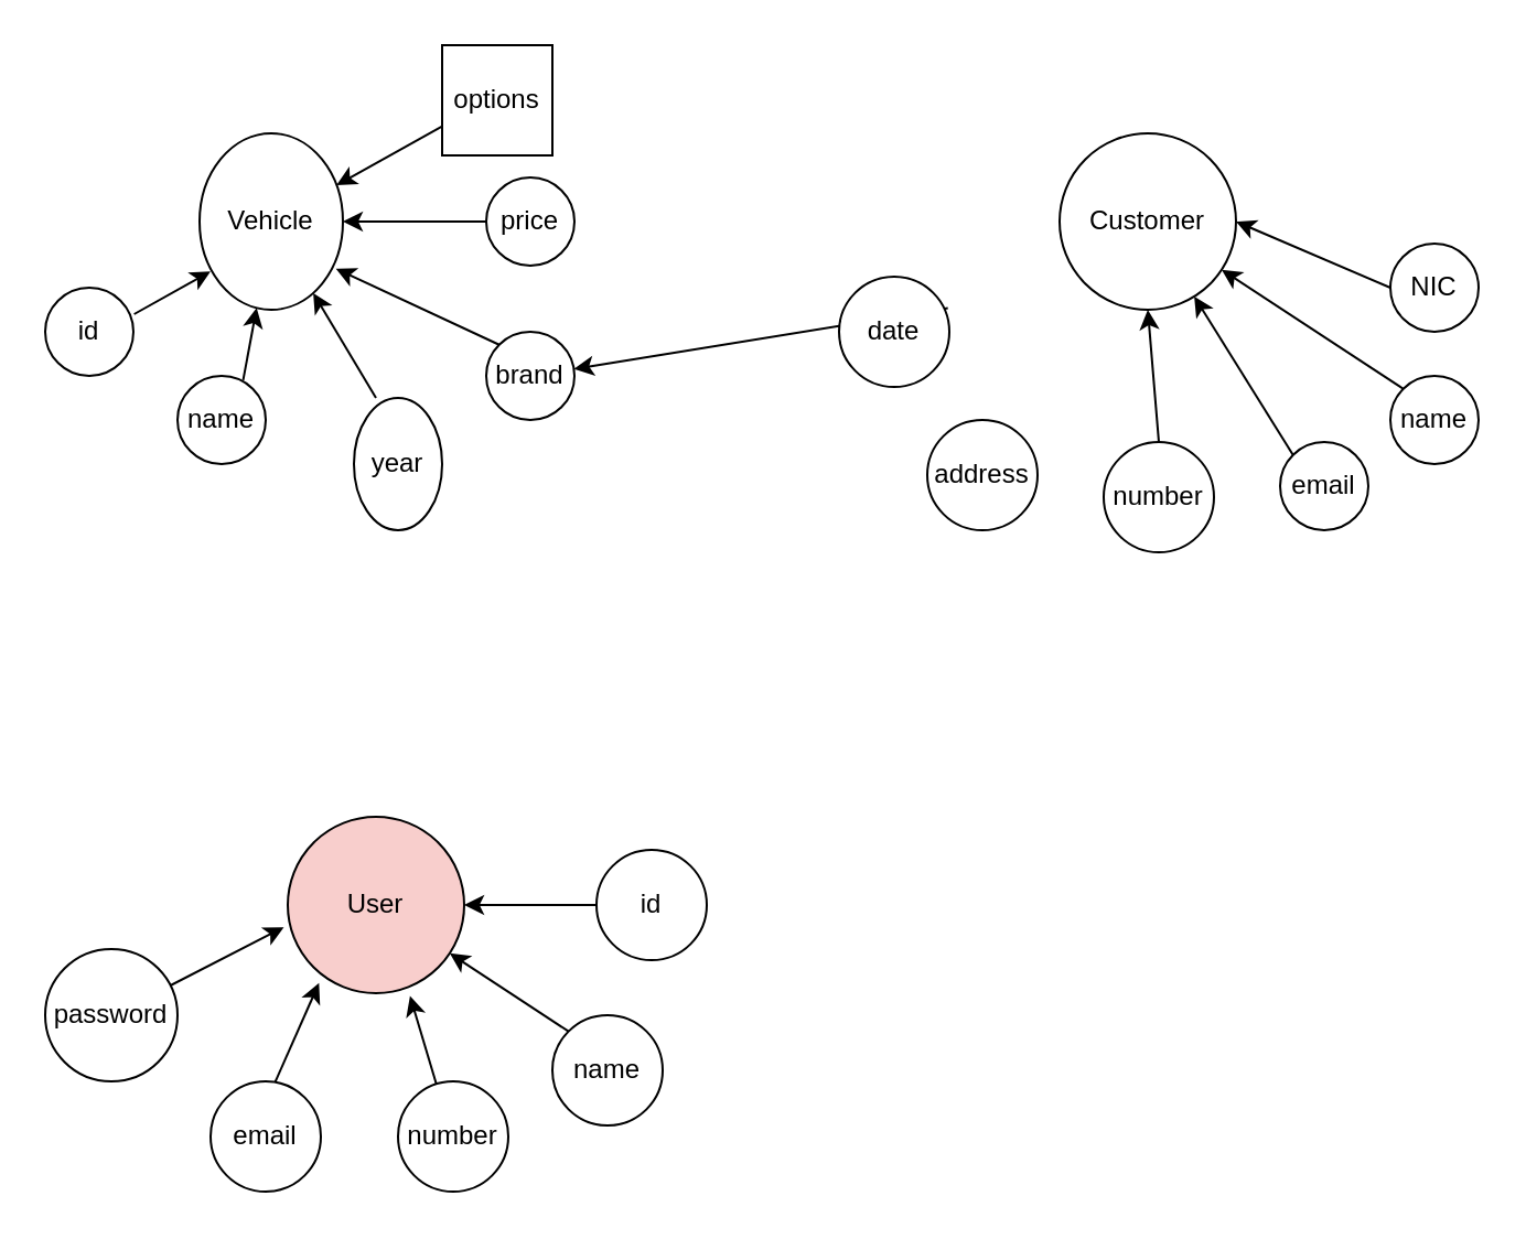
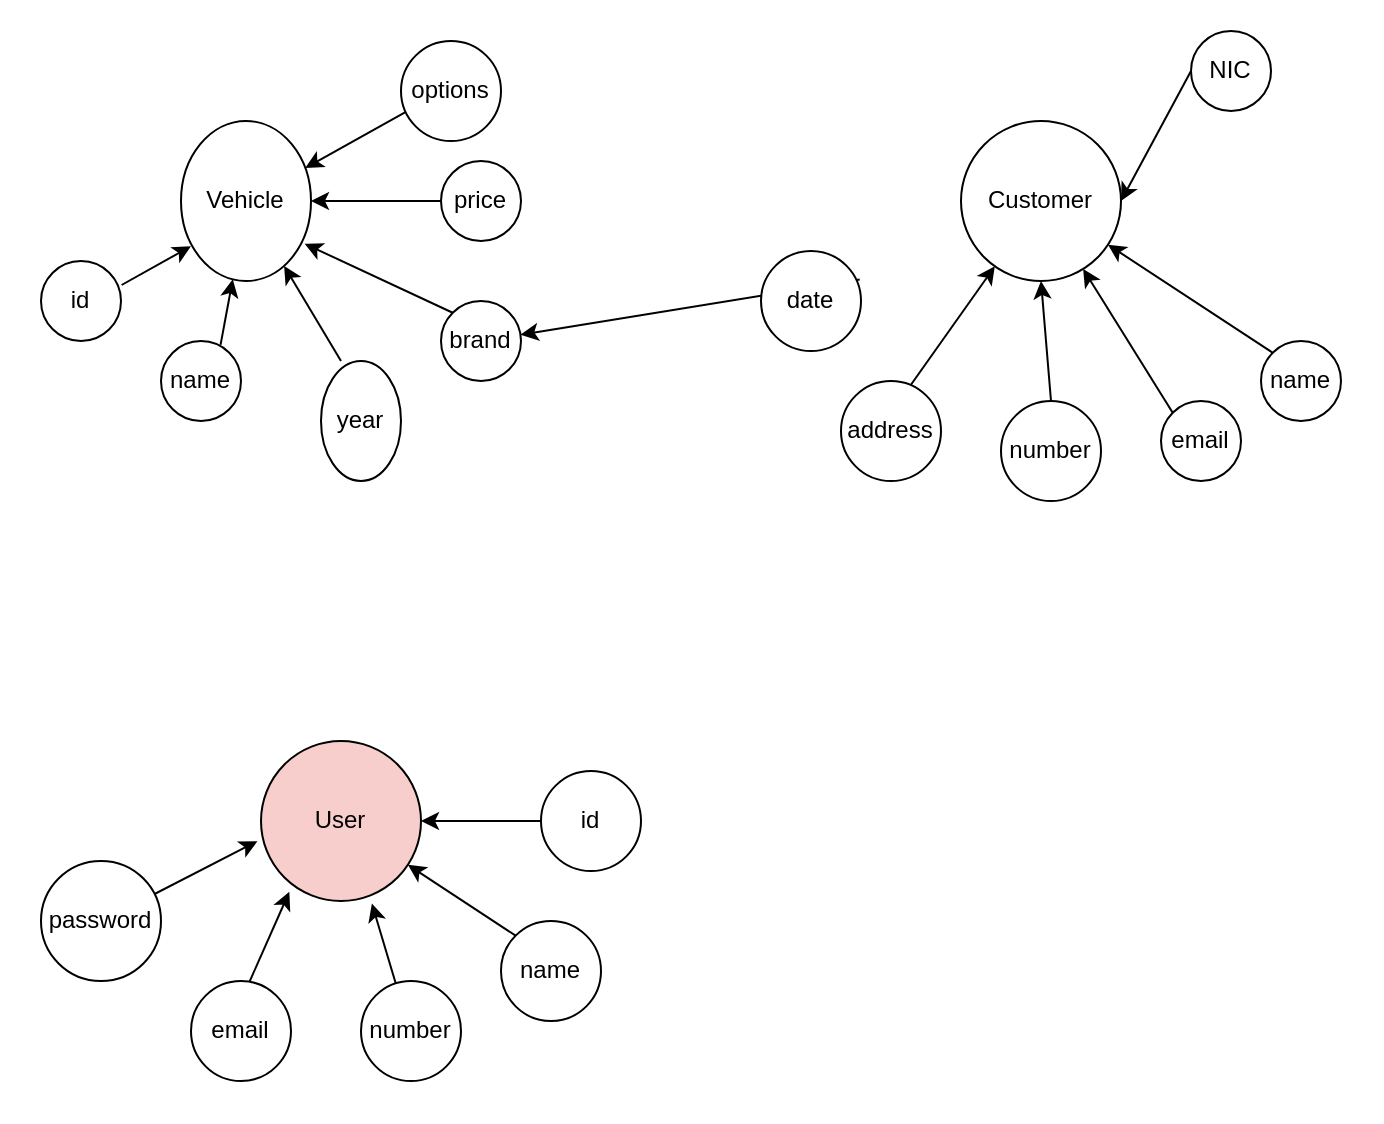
  <mxCell id="0" />
  <mxCell id="1" parent="0" />
  <mxCell id="2" style="edgeStyle=none;html=1;exitX=0.25;exitY=0;exitDx=0;exitDy=0;exitPerimeter=0;" edge="1" parent="1" source="9" target="4"><mxGeometry relative="1" as="geometry"><mxPoint x="180" y="180" as="sourcePoint" /></mxGeometry></mxCell>
  <mxCell id="3" style="edgeStyle=none;html=1;exitX=0;exitY=0.5;exitDx=0;exitDy=0;entryX=1;entryY=0.5;entryDx=0;entryDy=0;" edge="1" parent="1" source="12" target="4"><mxGeometry relative="1" as="geometry" /></mxCell>
  <mxCell id="4" value="Vehicle" style="ellipse;whiteSpace=wrap;html=1;aspect=fixed;" vertex="1" parent="1"><mxGeometry x="90" y="60" width="65" height="80" as="geometry" /></mxCell>
  <mxCell id="5" style="edgeStyle=none;html=1;exitX=1.008;exitY=0.3;exitDx=0;exitDy=0;entryX=0.076;entryY=0.783;entryDx=0;entryDy=0;entryPerimeter=0;exitPerimeter=0;" edge="1" parent="1" source="6" target="4"><mxGeometry relative="1" as="geometry" /></mxCell>
  <mxCell id="6" value="id" style="ellipse;whiteSpace=wrap;html=1;aspect=fixed;" vertex="1" parent="1"><mxGeometry x="20" y="130" width="40" height="40" as="geometry" /></mxCell>
  <mxCell id="7" style="edgeStyle=none;html=1;exitX=0.744;exitY=0.048;exitDx=0;exitDy=0;exitPerimeter=0;" edge="1" parent="1" source="8" target="4"><mxGeometry relative="1" as="geometry" /></mxCell>
  <mxCell id="8" value="name" style="ellipse;whiteSpace=wrap;html=1;aspect=fixed;" vertex="1" parent="1"><mxGeometry x="80" y="170" width="40" height="40" as="geometry" /></mxCell>
  <mxCell id="9" value="year" style="ellipse;whiteSpace=wrap;html=1;aspect=fixed;" vertex="1" parent="1"><mxGeometry x="160" y="180" width="40" height="60" as="geometry" /></mxCell>
  <mxCell id="10" style="edgeStyle=none;html=1;exitX=0;exitY=0;exitDx=0;exitDy=0;entryX=0.951;entryY=0.767;entryDx=0;entryDy=0;entryPerimeter=0;" edge="1" parent="1" source="11" target="4"><mxGeometry relative="1" as="geometry"><mxPoint x="160" y="120" as="targetPoint" /></mxGeometry></mxCell>
  <mxCell id="11" value="brand" style="ellipse;whiteSpace=wrap;html=1;aspect=fixed;" vertex="1" parent="1"><mxGeometry x="220" y="150" width="40" height="40" as="geometry" /></mxCell>
  <mxCell id="12" value="price" style="ellipse;whiteSpace=wrap;html=1;aspect=fixed;" vertex="1" parent="1"><mxGeometry x="220" y="80" width="40" height="40" as="geometry" /></mxCell>
  <mxCell id="13" value="Customer" style="ellipse;whiteSpace=wrap;html=1;aspect=fixed;" vertex="1" parent="1"><mxGeometry x="480" y="60" width="80" height="80" as="geometry" /></mxCell>
  <mxCell id="14" style="edgeStyle=none;html=1;exitX=0;exitY=0.5;exitDx=0;exitDy=0;entryX=1;entryY=0.5;entryDx=0;entryDy=0;" edge="1" parent="1" source="15" target="13"><mxGeometry relative="1" as="geometry" /></mxCell>
- <mxCell id="15" value="NIC" style="ellipse;whiteSpace=wrap;html=1;aspect=fixed;" vertex="1" parent="1"><mxGeometry x="630" y="110" width="40" height="40" as="geometry" /></mxCell>
+ <mxCell id="15" value="NIC" style="ellipse;whiteSpace=wrap;html=1;aspect=fixed;" vertex="1" parent="1"><mxGeometry x="595" y="15" width="40" height="40" as="geometry" /></mxCell>
  <mxCell id="16" style="edgeStyle=none;html=1;exitX=0;exitY=0;exitDx=0;exitDy=0;" edge="1" parent="1" source="17" target="13"><mxGeometry relative="1" as="geometry" /></mxCell>
  <mxCell id="17" value="name" style="ellipse;whiteSpace=wrap;html=1;aspect=fixed;" vertex="1" parent="1"><mxGeometry x="630" y="170" width="40" height="40" as="geometry" /></mxCell>
  <mxCell id="18" style="edgeStyle=none;html=1;exitX=0;exitY=0;exitDx=0;exitDy=0;" edge="1" parent="1" source="19" target="13"><mxGeometry relative="1" as="geometry" /></mxCell>
  <mxCell id="19" value="email" style="ellipse;whiteSpace=wrap;html=1;aspect=fixed;" vertex="1" parent="1"><mxGeometry x="580" y="200" width="40" height="40" as="geometry" /></mxCell>
  <mxCell id="20" style="edgeStyle=none;html=1;exitX=0.5;exitY=0;exitDx=0;exitDy=0;entryX=0.5;entryY=1;entryDx=0;entryDy=0;" edge="1" parent="1" source="21" target="13"><mxGeometry relative="1" as="geometry" /></mxCell>
  <mxCell id="21" value="number" style="ellipse;whiteSpace=wrap;html=1;aspect=fixed;" vertex="1" parent="1"><mxGeometry x="500" y="200" width="50" height="50" as="geometry" /></mxCell>
+ <mxCell id="22" style="edgeStyle=none;html=1;exitX=0.687;exitY=0.055;exitDx=0;exitDy=0;exitPerimeter=0;" edge="1" parent="1" source="23" target="13"><mxGeometry relative="1" as="geometry" /></mxCell>
  <mxCell id="23" value="address" style="ellipse;whiteSpace=wrap;html=1;aspect=fixed;" vertex="1" parent="1"><mxGeometry x="420" y="190" width="50" height="50" as="geometry" /></mxCell>
  <mxCell id="24" style="edgeStyle=none;html=1;exitX=0.987;exitY=0.286;exitDx=0;exitDy=0;exitPerimeter=0;" edge="1" parent="1" source="25" target="11"><mxGeometry relative="1" as="geometry" /></mxCell>
  <mxCell id="25" value="date" style="ellipse;whiteSpace=wrap;html=1;aspect=fixed;" vertex="1" parent="1"><mxGeometry x="380" y="125" width="50" height="50" as="geometry" /></mxCell>
  <mxCell id="26" value="User" style="ellipse;whiteSpace=wrap;html=1;aspect=fixed;fillColor=#f8cecc;" vertex="1" parent="1"><mxGeometry x="130" y="370" width="80" height="80" as="geometry" /></mxCell>
  <mxCell id="27" style="edgeStyle=none;html=1;exitX=0;exitY=0.5;exitDx=0;exitDy=0;entryX=1;entryY=0.5;entryDx=0;entryDy=0;" edge="1" parent="1" source="28" target="26"><mxGeometry relative="1" as="geometry" /></mxCell>
  <mxCell id="28" value="id" style="ellipse;whiteSpace=wrap;html=1;aspect=fixed;" vertex="1" parent="1"><mxGeometry x="270" y="385" width="50" height="50" as="geometry" /></mxCell>
  <mxCell id="29" style="edgeStyle=none;html=1;exitX=0;exitY=0;exitDx=0;exitDy=0;" edge="1" parent="1" source="30" target="26"><mxGeometry relative="1" as="geometry" /></mxCell>
  <mxCell id="30" value="name&lt;span style=&quot;color: rgba(0, 0, 0, 0); font-family: monospace; font-size: 0px; text-align: start;&quot;&gt;%3CmxGraphModel%3E%3Croot%3E%3CmxCell%20id%3D%220%22%2F%3E%3CmxCell%20id%3D%221%22%20parent%3D%220%22%2F%3E%3CmxCell%20id%3D%222%22%20value%3D%22id%22%20style%3D%22ellipse%3BwhiteSpace%3Dwrap%3Bhtml%3D1%3Baspect%3Dfixed%3B%22%20vertex%3D%221%22%20parent%3D%221%22%3E%3CmxGeometry%20x%3D%22390%22%20y%3D%22525%22%20width%3D%2250%22%20height%3D%2250%22%20as%3D%22geometry%22%2F%3E%3C%2FmxCell%3E%3C%2Froot%3E%3C%2FmxGraphModel%3E&lt;/span&gt;" style="ellipse;whiteSpace=wrap;html=1;aspect=fixed;" vertex="1" parent="1"><mxGeometry x="250" y="460" width="50" height="50" as="geometry" /></mxCell>
  <mxCell id="31" style="edgeStyle=none;html=1;entryX=0.693;entryY=1.016;entryDx=0;entryDy=0;entryPerimeter=0;" edge="1" parent="1" target="26"><mxGeometry relative="1" as="geometry"><mxPoint x="200" y="500" as="sourcePoint" /></mxGeometry></mxCell>
  <mxCell id="32" value="number" style="ellipse;whiteSpace=wrap;html=1;aspect=fixed;" vertex="1" parent="1"><mxGeometry x="180" y="490" width="50" height="50" as="geometry" /></mxCell>
  <mxCell id="33" style="edgeStyle=none;html=1;entryX=0.177;entryY=0.943;entryDx=0;entryDy=0;entryPerimeter=0;" edge="1" parent="1" target="26"><mxGeometry relative="1" as="geometry"><mxPoint x="120" y="500" as="sourcePoint" /></mxGeometry></mxCell>
  <mxCell id="34" value="email" style="ellipse;whiteSpace=wrap;html=1;aspect=fixed;" vertex="1" parent="1"><mxGeometry x="95" y="490" width="50" height="50" as="geometry" /></mxCell>
  <mxCell id="35" style="edgeStyle=none;html=1;entryX=-0.022;entryY=0.626;entryDx=0;entryDy=0;entryPerimeter=0;" edge="1" parent="1" target="26"><mxGeometry relative="1" as="geometry"><mxPoint x="70" y="450" as="sourcePoint" /></mxGeometry></mxCell>
  <mxCell id="36" value="password" style="ellipse;whiteSpace=wrap;html=1;aspect=fixed;" vertex="1" parent="1"><mxGeometry x="20" y="430" width="60" height="60" as="geometry" /></mxCell>
  <mxCell id="37" style="edgeStyle=none;html=1;exitX=0.049;exitY=0.709;exitDx=0;exitDy=0;exitPerimeter=0;" edge="1" parent="1" source="38" target="4"><mxGeometry relative="1" as="geometry" /></mxCell>
- <mxCell id="38" value="options" style="whiteSpace=wrap;html=1;aspect=fixed;rounded=0;" vertex="1" parent="1"><mxGeometry x="200" y="20" width="50" height="50" as="geometry" /></mxCell>
+ <mxCell id="38" value="options" style="ellipse;whiteSpace=wrap;html=1;aspect=fixed;" vertex="1" parent="1"><mxGeometry x="200" y="20" width="50" height="50" as="geometry" /></mxCell>
